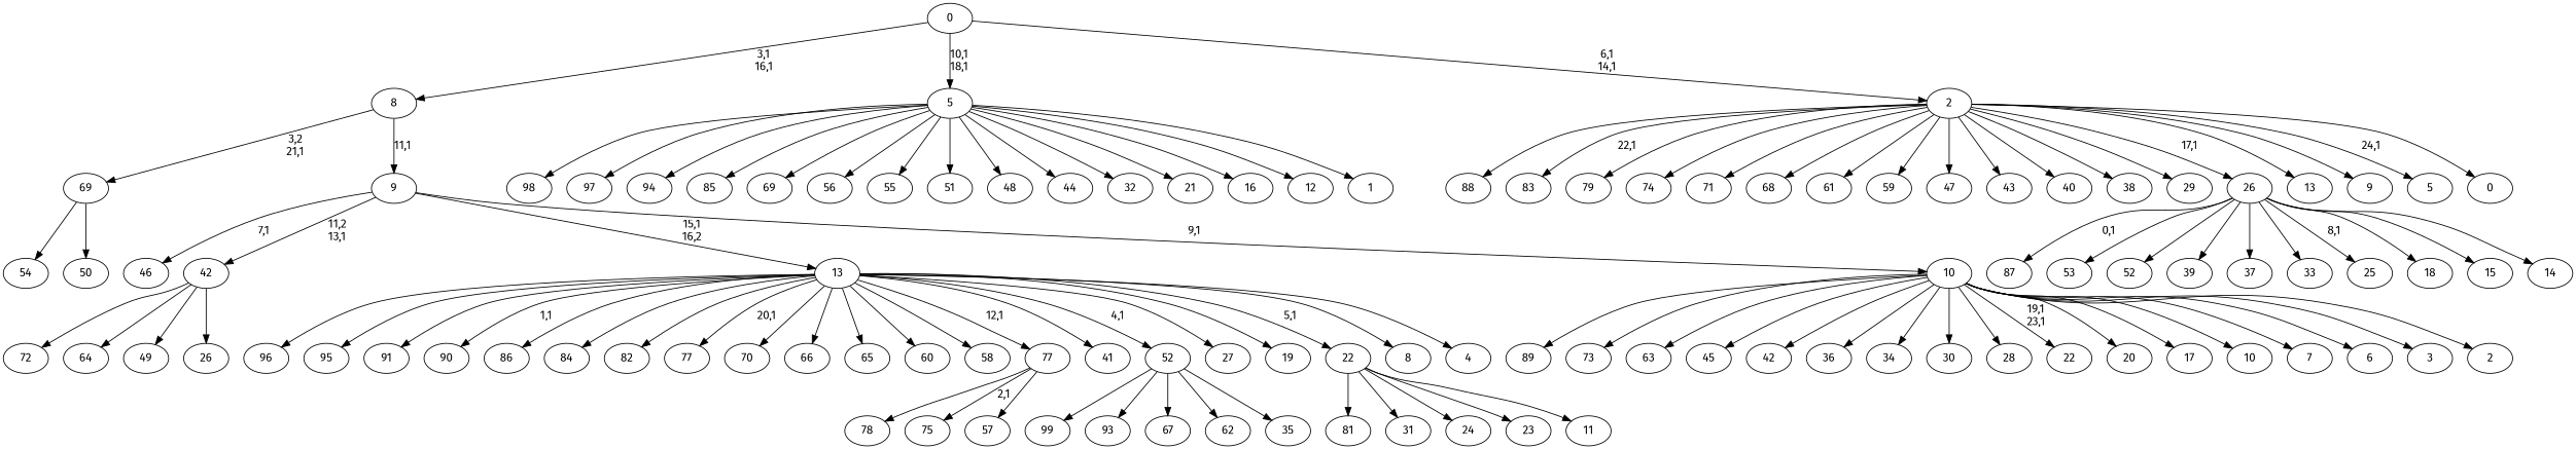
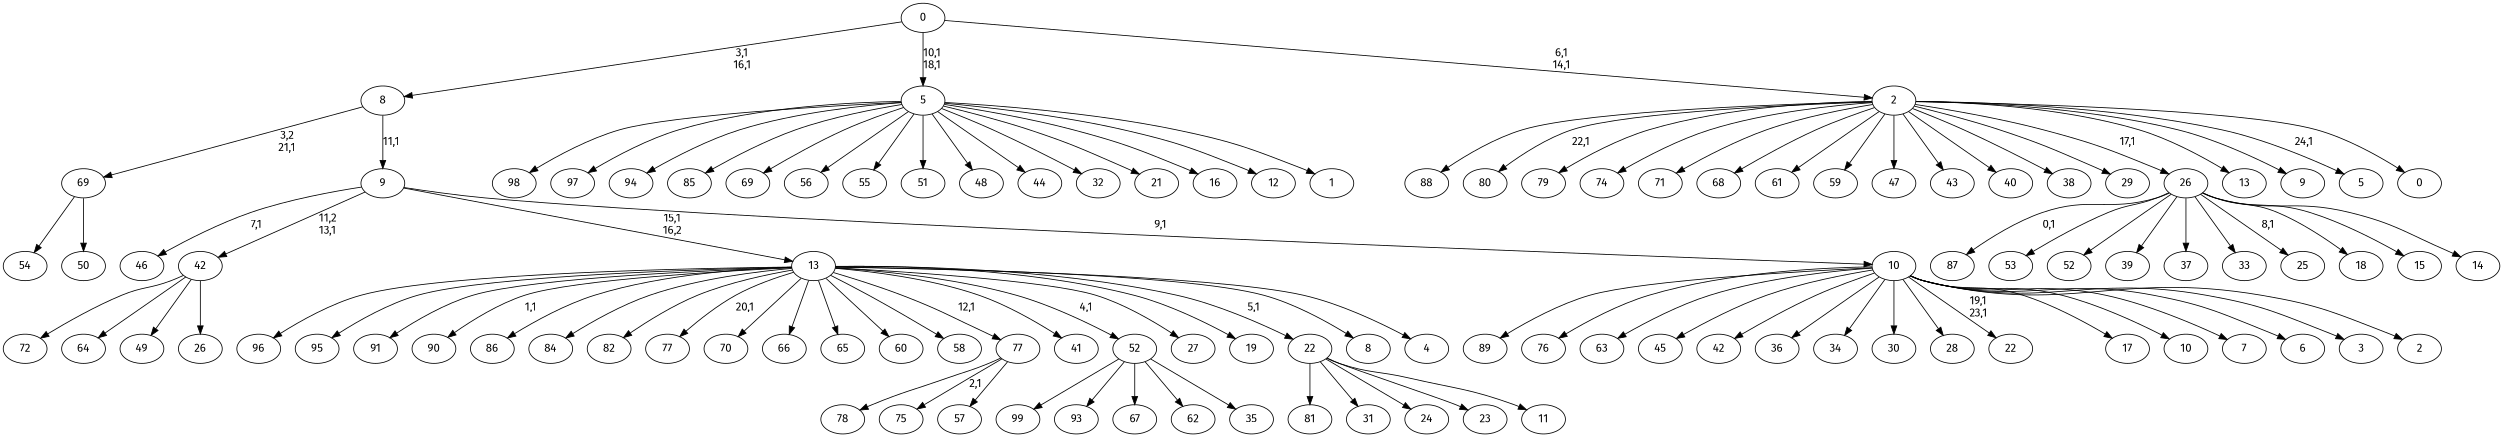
  digraph {
    fontname="Fira Sans"
    node [fontname="Fira Sans"]
    edge [fontname="Fira Sans"]
    n1 [label=99]
    n2 [label=98]
    n3 [label=97]
    n4 [label=96]
    n5 [label=95]
    n6 [label=94]
    n7 [label=93]
    n8 [label=91]
    n9 [label=90]
    n10 [label=89]
    n11 [label=88]
    n12 [label=87]
    n13 [label=86]
    n14 [label=85]
    n15 [label=84]
-   n16 [label=83]
+   n16 [label=80]
    n17 [label=82]
    n18 [label=81]
    n19 [label=79]
    n20 [label=78]
    n21 [label=77]
-   n22 [label=73]
+   n22 [label=76]
    n23 [label=75]
    n24 [label=74]
    n25 [label=72]
    n26 [label=71]
    n27 [label=70]
    n28 [label=69]
    n29 [label=68]
    n30 [label=67]
    n31 [label=66]
    n32 [label=65]
    n33 [label=64]
    n34 [label=63]
    n35 [label=62]
    n36 [label=61]
    n37 [label=60]
    n38 [label=59]
    n39 [label=58]
    n40 [label=57]
    77
    n42 [label=56]
    n43 [label=55]
    n44 [label=54]
    n45 [label=53]
    n46 [label=52]
    n47 [label=51]
    n48 [label=50]
    69
    n50 [label=49]
    n51 [label=48]
    n52 [label=47]
    n53 [label=46]
    n54 [label=45]
    n55 [label=44]
    n56 [label=43]
    n57 [label=42]
    n58 [label=41]
    n59 [label=40]
    n60 [label=39]
    n61 [label=38]
    n62 [label=37]
    n63 [label=36]
    n64 [label=35]
    52
    n66 [label=34]
    n67 [label=33]
    n68 [label=32]
    n69 [label=31]
    n70 [label=30]
    n71 [label=29]
    n72 [label=28]
    n73 [label=27]
    n74 [label=26]
    42
    n76 [label=25]
    n77 [label=24]
    n78 [label=23]
    n79 [label=22]
    n80 [label=21]
-   n81 [label=20]
    n82 [label=19]
    n83 [label=18]
    n84 [label=17]
    n85 [label=16]
    n86 [label=15]
    n87 [label=14]
    26
    n89 [label=13]
    n90 [label=12]
    n91 [label=11]
    22
    n93 [label=10]
    n94 [label=9]
    n95 [label=8]
    n96 [label=7]
    n97 [label=6]
    n98 [label=5]
    n99 [label=4]
    13
    n101 [label=3]
    n102 [label=2]
    10
    9
    8
    n106 [label=1]
    5
    n108 [label=0]
    2
    0
    77 -> n20
    77 -> n23 [label="2,1"]
    77 -> n40
    69 -> n44
    69 -> n48
    52 -> n1
    52 -> n7
    52 -> n30
    52 -> n35
    52 -> n64
    42 -> n25
    42 -> n33
    42 -> n50
    42 -> n74
    26 -> n12 [label="0,1"]
    26 -> n45
    26 -> n46
    26 -> n60
    26 -> n62
    26 -> n67
    26 -> n76 [label="8,1"]
    26 -> n83
    26 -> n86
    26 -> n87
    22 -> n18
    22 -> n69
    22 -> n77
    22 -> n78
    22 -> n91
    13 -> n4
    13 -> n5
    13 -> n8
    13 -> n9 [label="1,1"]
    13 -> n13
    13 -> n15
    13 -> n17
    13 -> n21 [label="20,1"]
    13 -> n27
    13 -> n31
    13 -> n32
    13 -> n37
    13 -> n39
    13 -> 77 [label="12,1"]
    13 -> n58
    13 -> 52 [label="4,1"]
    13 -> n73
    13 -> n82
    13 -> 22 [label="5,1"]
    13 -> n95
    13 -> n99
    10 -> n10
    10 -> n22
    10 -> n34
    10 -> n54
    10 -> n57
    10 -> n63
    10 -> n66
    10 -> n70
    10 -> n72
    10 -> n79 [label="19,1\n23,1"]
-   10 -> n81
    10 -> n84
    10 -> n93
    10 -> n96
    10 -> n97
    10 -> n101
    10 -> n102
    9 -> n53 [label="7,1"]
    9 -> 42 [label="11,2\n13,1"]
    9 -> 13 [label="15,1\n16,2"]
    9 -> 10 [label="9,1"]
    8 -> 69 [label="3,2\n21,1"]
    8 -> 9 [label="11,1"]
    5 -> n2
    5 -> n3
    5 -> n6
    5 -> n14
    5 -> n28
    5 -> n42
    5 -> n43
    5 -> n47
    5 -> n51
    5 -> n55
    5 -> n68
    5 -> n80
    5 -> n85
    5 -> n90
    5 -> n106
    2 -> n11
    2 -> n16 [label="22,1"]
    2 -> n19
    2 -> n24
    2 -> n26
    2 -> n29
    2 -> n36
    2 -> n38
    2 -> n52
    2 -> n56
    2 -> n59
    2 -> n61
    2 -> n71
    2 -> 26 [label="17,1"]
    2 -> n89
    2 -> n94
    2 -> n98 [label="24,1"]
    2 -> n108
    0 -> 8 [label="3,1\n16,1"]
    0 -> 5 [label="10,1\n18,1"]
    0 -> 2 [label="6,1\n14,1"]
  }
